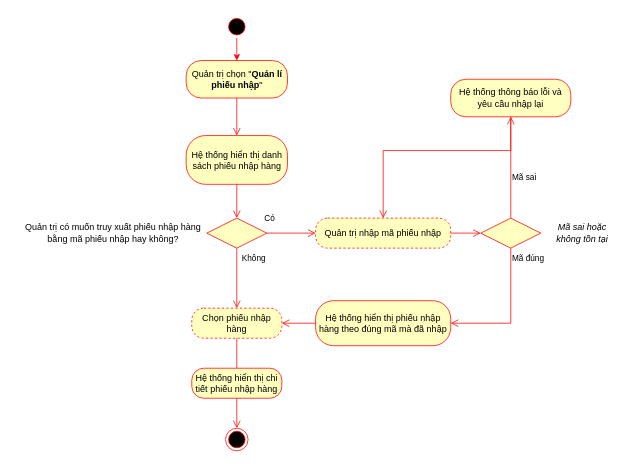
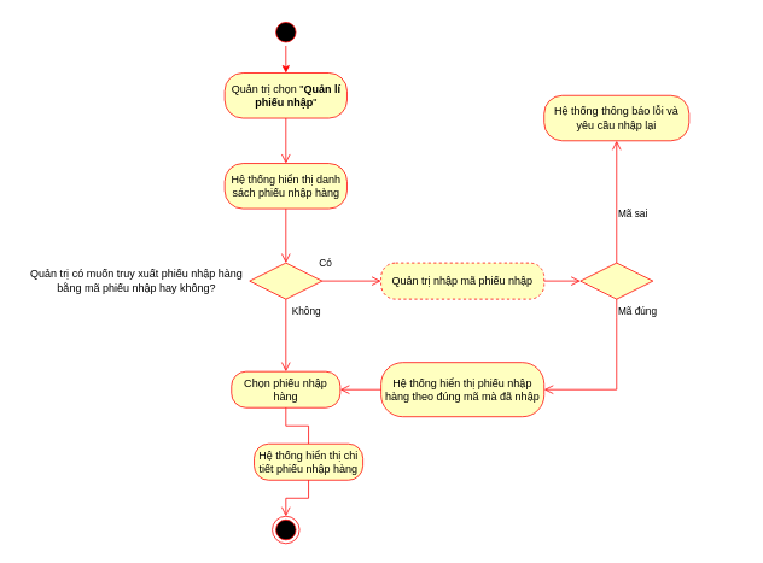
  <mxCell id="0" />
  <mxCell id="1" parent="0" />
  <mxCell id="2" value="" style="ellipse;html=1;shape=endState;fillColor=#000000;strokeColor=#ff0000;fontFamily=Times New Roman;fontSize=12;" vertex="1" parent="1"><mxGeometry x="300" y="570" width="30" height="30" as="geometry" /></mxCell>
  <mxCell id="3" value="" style="endArrow=classic;html=1;rounded=0;fontFamily=Times New Roman;fontSize=12;strokeColor=#FF0000;" edge="1" parent="1" source="4" target="5"><mxGeometry width="50" height="50" relative="1" as="geometry"><mxPoint x="320" y="50" as="sourcePoint" /><mxPoint x="315" y="90" as="targetPoint" /></mxGeometry></mxCell>
  <mxCell id="4" value="" style="ellipse;html=1;shape=startState;fillColor=#000000;strokeColor=#ff0000;" vertex="1" parent="1"><mxGeometry x="300" y="20" width="30" height="30" as="geometry" /></mxCell>
  <mxCell id="5" value="Quản trị chọn &quot;&lt;b&gt;Quản lí phiếu nhập&lt;/b&gt;&quot;" style="rounded=1;whiteSpace=wrap;html=1;arcSize=40;fontColor=#000000;fillColor=#ffffc0;strokeColor=#ff0000;" vertex="1" parent="1"><mxGeometry x="247.5" y="80" width="135" height="50" as="geometry" /></mxCell>
  <mxCell id="6" value="" style="edgeStyle=orthogonalEdgeStyle;html=1;verticalAlign=bottom;endArrow=open;endSize=8;strokeColor=#ff0000;rounded=0;" edge="1" parent="1" source="5" target="7"><mxGeometry relative="1" as="geometry"><mxPoint x="320" y="210" as="targetPoint" /></mxGeometry></mxCell>
- <mxCell id="7" value="Hệ thống hiển thị danh sách phiếu nhập hàng" style="rounded=1;whiteSpace=wrap;html=1;arcSize=40;fontColor=#000000;fillColor=#ffffc0;strokeColor=#ff0000;" vertex="1" parent="1"><mxGeometry x="247.5" y="180" width="135" height="65" as="geometry" /></mxCell>
+ <mxCell id="7" value="Hệ thống hiển thị danh sách phiếu nhập hàng" style="rounded=1;whiteSpace=wrap;html=1;arcSize=40;fontColor=#000000;fillColor=#ffffc0;strokeColor=#ff0000;" vertex="1" parent="1"><mxGeometry x="247.5" y="180" width="135" height="50" as="geometry" /></mxCell>
  <mxCell id="8" value="" style="edgeStyle=orthogonalEdgeStyle;html=1;verticalAlign=bottom;endArrow=open;endSize=8;strokeColor=#ff0000;rounded=0;" edge="1" parent="1" source="7" target="21"><mxGeometry relative="1" as="geometry"><mxPoint x="315" y="260" as="targetPoint" /></mxGeometry></mxCell>
  <mxCell id="9" value="" style="rhombus;whiteSpace=wrap;html=1;fillColor=#ffffc0;strokeColor=#ff0000;" vertex="1" parent="1"><mxGeometry x="640" y="290" width="80" height="40" as="geometry" /></mxCell>
  <mxCell id="10" value="Mã sai" style="edgeStyle=orthogonalEdgeStyle;html=1;align=left;verticalAlign=bottom;endArrow=open;endSize=8;strokeColor=#ff0000;rounded=0;" edge="1" parent="1" source="9" target="12"><mxGeometry x="-0.333" relative="1" as="geometry"><mxPoint x="780" y="310" as="targetPoint" /><mxPoint as="offset" /></mxGeometry></mxCell>
  <mxCell id="11" value="Mã đúng" style="edgeStyle=orthogonalEdgeStyle;html=1;align=left;verticalAlign=top;endArrow=open;endSize=8;strokeColor=#ff0000;rounded=0;" edge="1" parent="1" source="9" target="15"><mxGeometry x="-1" relative="1" as="geometry"><mxPoint x="405.3" y="486.4" as="targetPoint" /><Array as="points"><mxPoint x="680" y="350" /><mxPoint x="680" y="350" /></Array></mxGeometry></mxCell>
  <mxCell id="12" value="Hệ thống thông báo lỗi và yêu cầu nhập lại" style="rounded=1;whiteSpace=wrap;html=1;arcSize=40;fontColor=#000000;fillColor=#ffffc0;strokeColor=#ff0000;" vertex="1" parent="1"><mxGeometry x="600" y="105" width="160" height="50" as="geometry" /></mxCell>
- <mxCell id="13" value="" style="edgeStyle=orthogonalEdgeStyle;html=1;verticalAlign=bottom;endArrow=open;endSize=8;strokeColor=#ff0000;rounded=0;" edge="1" parent="1" source="12" target="25"><mxGeometry relative="1" as="geometry"><mxPoint x="757.5" y="210" as="targetPoint" /><Array as="points"><mxPoint x="510" y="200" /></Array></mxGeometry></mxCell>
- <mxCell id="14" value="Mã sai hoặc&lt;br&gt;không tồn tại" style="text;html=1;align=center;verticalAlign=middle;resizable=0;points=[];autosize=1;strokeColor=none;fillColor=none;fontStyle=2" vertex="1" parent="1"><mxGeometry x="730" y="290" width="90" height="40" as="geometry" /></mxCell>
  <mxCell id="15" value="Hệ thống hiển thị phiếu nhập hàng theo đúng mã mà đã nhập" style="rounded=1;whiteSpace=wrap;html=1;arcSize=40;fontColor=#000000;fillColor=#ffffc0;strokeColor=#ff0000;" vertex="1" parent="1"><mxGeometry x="420" y="400" width="180" height="60" as="geometry" /></mxCell>
  <mxCell id="16" value="" style="edgeStyle=orthogonalEdgeStyle;html=1;verticalAlign=bottom;endArrow=open;endSize=8;strokeColor=#ff0000;rounded=0;" edge="1" parent="1" source="15" target="17"><mxGeometry relative="1" as="geometry"><mxPoint x="220" y="700" as="targetPoint" /></mxGeometry></mxCell>
- <mxCell id="17" value="Chọn phiếu nhập hàng" style="rounded=1;whiteSpace=wrap;html=1;arcSize=40;fontColor=#000000;fillColor=#ffffc0;strokeColor=#ff0000;dashed=1;" vertex="1" parent="1"><mxGeometry x="255" y="410" width="120" height="40" as="geometry" /></mxCell>
+ <mxCell id="17" value="Chọn phiếu nhập hàng" style="rounded=1;whiteSpace=wrap;html=1;arcSize=40;fontColor=#000000;fillColor=#ffffc0;strokeColor=#ff0000;" vertex="1" parent="1"><mxGeometry x="255" y="410" width="120" height="40" as="geometry" /></mxCell>
  <mxCell id="18" value="" style="edgeStyle=orthogonalEdgeStyle;html=1;verticalAlign=bottom;endArrow=none;endSize=8;strokeColor=#ff0000;rounded=0;" edge="1" parent="1" source="17" target="19"><mxGeometry relative="1" as="geometry"><mxPoint x="400" y="670" as="targetPoint" /></mxGeometry></mxCell>
- <mxCell id="19" value="Hệ thống hiển thị chi tiết phiếu nhập hàng" style="rounded=1;whiteSpace=wrap;html=1;arcSize=40;fontColor=#000000;fillColor=#ffffc0;strokeColor=#ff0000;" vertex="1" parent="1"><mxGeometry x="255" y="490" width="120" height="40" as="geometry" /></mxCell>
+ <mxCell id="19" value="Hệ thống hiển thị chi tiết phiếu nhập hàng" style="rounded=1;whiteSpace=wrap;html=1;arcSize=40;fontColor=#000000;fillColor=#ffffc0;strokeColor=#ff0000;" vertex="1" parent="1"><mxGeometry x="280" y="490" width="120" height="40" as="geometry" /></mxCell>
  <mxCell id="20" value="" style="edgeStyle=orthogonalEdgeStyle;html=1;verticalAlign=bottom;endArrow=open;endSize=8;strokeColor=#ff0000;rounded=0;" edge="1" parent="1" source="19" target="2"><mxGeometry relative="1" as="geometry"><mxPoint x="320" y="760" as="targetPoint" /></mxGeometry></mxCell>
  <mxCell id="21" value="" style="rhombus;whiteSpace=wrap;html=1;fillColor=#ffffc0;strokeColor=#ff0000;" vertex="1" parent="1"><mxGeometry x="275" y="290" width="80" height="40" as="geometry" /></mxCell>
  <mxCell id="22" value="Có&amp;nbsp;" style="edgeStyle=orthogonalEdgeStyle;html=1;align=left;verticalAlign=bottom;endArrow=open;endSize=8;strokeColor=#ff0000;rounded=0;" edge="1" parent="1" source="21" target="25"><mxGeometry x="-1" y="11" relative="1" as="geometry"><mxPoint x="430" y="370" as="targetPoint" /><mxPoint x="-5" y="1" as="offset" /></mxGeometry></mxCell>
  <mxCell id="23" value="Không" style="edgeStyle=orthogonalEdgeStyle;html=1;align=left;verticalAlign=top;endArrow=open;endSize=8;strokeColor=#ff0000;rounded=0;" edge="1" parent="1" source="21" target="17"><mxGeometry x="-1" y="5" relative="1" as="geometry"><mxPoint x="290" y="450" as="targetPoint" /><mxPoint as="offset" /></mxGeometry></mxCell>
  <mxCell id="24" value="Quản trị có muốn truy xuất phiếu nhập hàng&lt;br&gt;bằng mã phiếu nhập hay không?" style="text;html=1;align=center;verticalAlign=middle;resizable=0;points=[];autosize=1;strokeColor=none;fillColor=none;" vertex="1" parent="1"><mxGeometry x="20" y="290" width="260" height="40" as="geometry" /></mxCell>
  <mxCell id="25" value="Quản trị nhập mã phiếu nhập" style="rounded=1;whiteSpace=wrap;html=1;arcSize=40;fontColor=#000000;fillColor=#ffffc0;strokeColor=#ff0000;dashed=1;" vertex="1" parent="1"><mxGeometry x="420" y="290" width="180" height="40" as="geometry" /></mxCell>
  <mxCell id="26" value="" style="edgeStyle=orthogonalEdgeStyle;html=1;verticalAlign=bottom;endArrow=open;endSize=8;strokeColor=#ff0000;rounded=0;" edge="1" parent="1" source="25" target="9"><mxGeometry relative="1" as="geometry"><mxPoint x="767.5" y="220" as="targetPoint" /><Array as="points"><mxPoint x="640" y="310" /><mxPoint x="640" y="310" /></Array><mxPoint x="590" y="340" as="sourcePoint" /></mxGeometry></mxCell>
